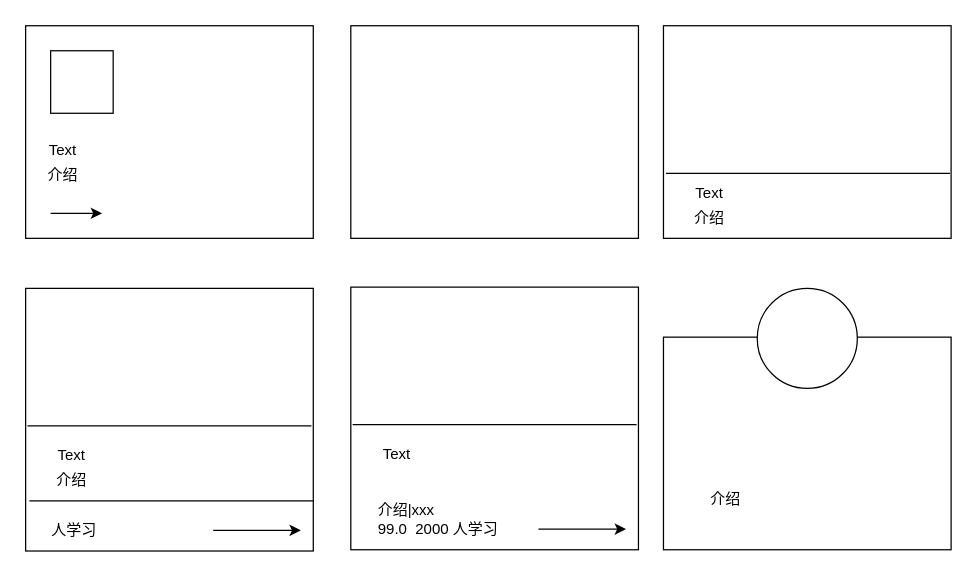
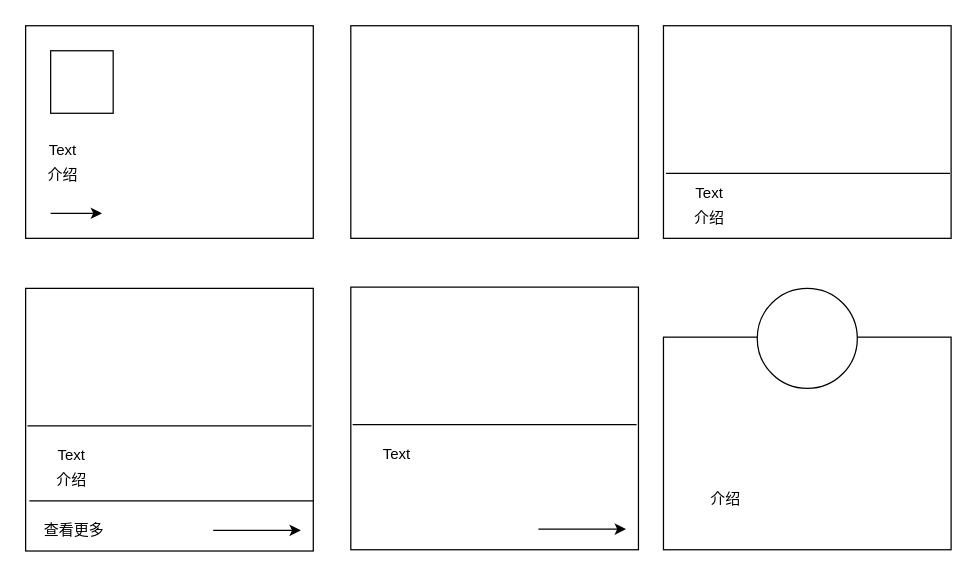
  <mxCell id="0" />
  <mxCell id="1" parent="0" />
  <mxCell id="2" value="" style="rounded=0;whiteSpace=wrap;html=1;" vertex="1" parent="1"><mxGeometry x="20" y="20" width="230" height="170" as="geometry" /></mxCell>
  <mxCell id="3" value="" style="rounded=0;whiteSpace=wrap;html=1;" vertex="1" parent="1"><mxGeometry x="40" y="40" width="50" height="50" as="geometry" /></mxCell>
  <mxCell id="4" value="Text" style="text;strokeColor=none;align=center;fillColor=none;html=1;verticalAlign=middle;whiteSpace=wrap;rounded=0;" vertex="1" parent="1"><mxGeometry x="20" y="110" width="60" height="20" as="geometry" /></mxCell>
  <mxCell id="5" value="介绍" style="text;strokeColor=none;align=center;fillColor=none;html=1;verticalAlign=middle;whiteSpace=wrap;rounded=0;" vertex="1" parent="1"><mxGeometry x="20" y="130" width="60" height="20" as="geometry" /></mxCell>
  <mxCell id="6" value="" style="endArrow=classic;html=1;rounded=0;" edge="1" parent="1"><mxGeometry width="50" height="50" relative="1" as="geometry"><mxPoint x="40" y="170" as="sourcePoint" /><mxPoint x="81.034" y="170" as="targetPoint" /><Array as="points" /></mxGeometry></mxCell>
  <mxCell id="7" value="" style="rounded=0;whiteSpace=wrap;html=1;" vertex="1" parent="1"><mxGeometry x="280" y="20" width="230" height="170" as="geometry" /></mxCell>
  <mxCell id="8" value="" style="rounded=0;whiteSpace=wrap;html=1;" vertex="1" parent="1"><mxGeometry x="530" y="20" width="230" height="170" as="geometry" /></mxCell>
  <mxCell id="9" value="" style="endArrow=none;html=1;rounded=0;exitX=0.996;exitY=0.694;exitDx=0;exitDy=0;exitPerimeter=0;entryX=0.009;entryY=0.694;entryDx=0;entryDy=0;entryPerimeter=0;" edge="1" parent="1" source="8" target="8"><mxGeometry width="50" height="50" relative="1" as="geometry"><mxPoint x="590" y="145" as="sourcePoint" /><mxPoint x="640" y="95" as="targetPoint" /><Array as="points" /></mxGeometry></mxCell>
  <mxCell id="10" value="Text" style="text;strokeColor=none;align=center;fillColor=none;html=1;verticalAlign=middle;whiteSpace=wrap;rounded=0;" vertex="1" parent="1"><mxGeometry x="537" y="144" width="60" height="20" as="geometry" /></mxCell>
  <mxCell id="11" value="介绍" style="text;strokeColor=none;align=center;fillColor=none;html=1;verticalAlign=middle;whiteSpace=wrap;rounded=0;" vertex="1" parent="1"><mxGeometry x="537" y="164" width="60" height="20" as="geometry" /></mxCell>
  <mxCell id="12" value="" style="rounded=0;whiteSpace=wrap;html=1;" vertex="1" parent="1"><mxGeometry x="20" y="230" width="230" height="210" as="geometry" /></mxCell>
  <mxCell id="13" value="" style="endArrow=none;html=1;rounded=0;exitX=0.996;exitY=0.694;exitDx=0;exitDy=0;exitPerimeter=0;entryX=0.009;entryY=0.694;entryDx=0;entryDy=0;entryPerimeter=0;" edge="1" parent="1"><mxGeometry width="50" height="50" relative="1" as="geometry"><mxPoint x="248.5" y="340" as="sourcePoint" /><mxPoint x="21.49" y="340" as="targetPoint" /><Array as="points" /></mxGeometry></mxCell>
  <mxCell id="14" value="Text" style="text;strokeColor=none;align=center;fillColor=none;html=1;verticalAlign=middle;whiteSpace=wrap;rounded=0;" vertex="1" parent="1"><mxGeometry x="27" y="354" width="60" height="20" as="geometry" /></mxCell>
  <mxCell id="15" value="介绍" style="text;strokeColor=none;align=center;fillColor=none;html=1;verticalAlign=middle;whiteSpace=wrap;rounded=0;" vertex="1" parent="1"><mxGeometry x="27" y="374" width="60" height="20" as="geometry" /></mxCell>
  <mxCell id="16" value="" style="endArrow=none;html=1;rounded=0;exitX=0.996;exitY=0.694;exitDx=0;exitDy=0;exitPerimeter=0;entryX=0.009;entryY=0.694;entryDx=0;entryDy=0;entryPerimeter=0;" edge="1" parent="1"><mxGeometry width="50" height="50" relative="1" as="geometry"><mxPoint x="250" y="400" as="sourcePoint" /><mxPoint x="22.99" y="400" as="targetPoint" /><Array as="points" /></mxGeometry></mxCell>
- <mxCell id="17" value="人学习" style="text;strokeColor=none;align=center;fillColor=none;html=1;verticalAlign=middle;whiteSpace=wrap;rounded=0;" vertex="1" parent="1"><mxGeometry x="29" y="409" width="60" height="30" as="geometry" /></mxCell>
+ <mxCell id="17" value="查看更多" style="text;strokeColor=none;align=center;fillColor=none;html=1;verticalAlign=middle;whiteSpace=wrap;rounded=0;" vertex="1" parent="1"><mxGeometry x="29" y="409" width="60" height="30" as="geometry" /></mxCell>
  <mxCell id="18" value="" style="endArrow=classic;html=1;rounded=0;" edge="1" parent="1"><mxGeometry width="50" height="50" relative="1" as="geometry"><mxPoint x="170" y="423.5" as="sourcePoint" /><mxPoint x="240" y="423.5" as="targetPoint" /></mxGeometry></mxCell>
  <mxCell id="19" value="" style="rounded=0;whiteSpace=wrap;html=1;" vertex="1" parent="1"><mxGeometry x="280" y="229" width="230" height="210" as="geometry" /></mxCell>
  <mxCell id="20" value="" style="endArrow=none;html=1;rounded=0;exitX=0.996;exitY=0.694;exitDx=0;exitDy=0;exitPerimeter=0;entryX=0.009;entryY=0.694;entryDx=0;entryDy=0;entryPerimeter=0;" edge="1" parent="1"><mxGeometry width="50" height="50" relative="1" as="geometry"><mxPoint x="508.5" y="339" as="sourcePoint" /><mxPoint x="281.49" y="339" as="targetPoint" /><Array as="points" /></mxGeometry></mxCell>
  <mxCell id="21" value="Text" style="text;strokeColor=none;align=center;fillColor=none;html=1;verticalAlign=middle;whiteSpace=wrap;rounded=0;" vertex="1" parent="1"><mxGeometry x="287" y="353" width="60" height="20" as="geometry" /></mxCell>
- <mxCell id="22" value="介绍|xxx&lt;div&gt;99.0&amp;nbsp; 2000 人学习&lt;/div&gt;" style="text;strokeColor=none;align=left;fillColor=none;html=1;verticalAlign=middle;whiteSpace=wrap;rounded=0;" vertex="1" parent="1"><mxGeometry x="300" y="400" width="100" height="30" as="geometry" /></mxCell>
  <mxCell id="23" value="" style="endArrow=classic;html=1;rounded=0;" edge="1" parent="1"><mxGeometry width="50" height="50" relative="1" as="geometry"><mxPoint x="430" y="422.5" as="sourcePoint" /><mxPoint x="500" y="422.5" as="targetPoint" /></mxGeometry></mxCell>
  <mxCell id="24" value="" style="rounded=0;whiteSpace=wrap;html=1;" vertex="1" parent="1"><mxGeometry x="530" y="269" width="230" height="170" as="geometry" /></mxCell>
  <mxCell id="25" value="介绍" style="text;strokeColor=none;align=center;fillColor=none;html=1;verticalAlign=middle;whiteSpace=wrap;rounded=0;" vertex="1" parent="1"><mxGeometry x="550" y="389" width="60" height="20" as="geometry" /></mxCell>
  <mxCell id="26" value="" style="ellipse;whiteSpace=wrap;html=1;aspect=fixed;" vertex="1" parent="1"><mxGeometry x="605" y="230" width="80" height="80" as="geometry" /></mxCell>
